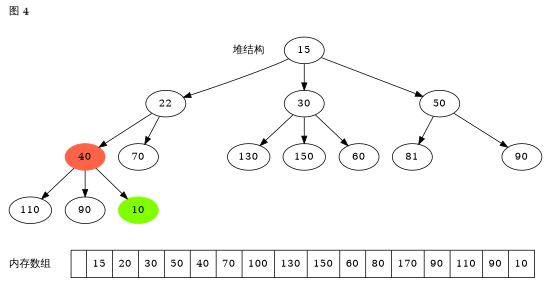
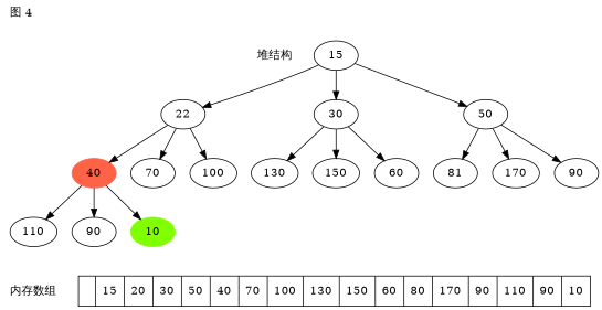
  digraph {
    label="图 4"
    labeljust=l
    labelloc=t
    n1 [label="内存数组" shape=plaintext]
    n2 [label="| 15 | 20 | 30 | 50 | 40 | 70 | 100 | 130 | 150 | 60 | 80 | 170 | 90 | 110 | 90 | 10" shape=record]
    n3 [label="堆结构" shape=plaintext]
    n4 [label=15]
    n5 [label=22]
    n6 [label=30]
    n7 [label=50]
    n8 [color=tomato label=40 style=filled]
    n9 [label=70]
+   n10 [label=100]
    n11 [label=130]
    n12 [label=150]
    n13 [label=60]
    n14 [label=81]
+   n15 [label=170]
    n16 [label=90]
    n17 [label=110]
    n18 [label=90]
    n19 [color=chartreuse label=10 style=filled]
    subgraph sub_1 {
      rank=sink
      n1
      n2
    }
    n4 -> n5
    n4 -> n6
    n4 -> n7
    n5 -> n8
    n5 -> n9
+   n5 -> n10
    n6 -> n11
    n6 -> n12
    n6 -> n13
    n7 -> n14
+   n7 -> n15
    n7 -> n16
    n8 -> n17
    n8 -> n18
    n8 -> n19
  }
